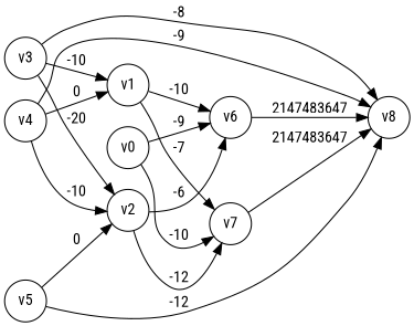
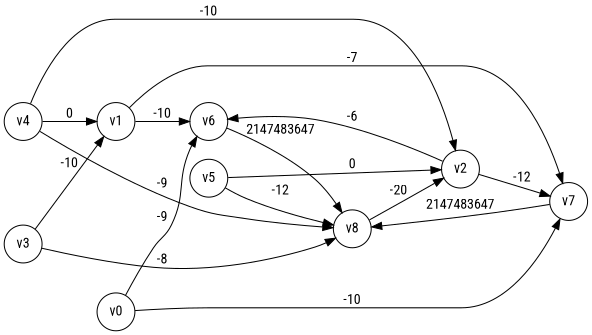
  digraph {
    fontname="Roboto Condensed"
    rankdir=LR
    node [fontname="Roboto Condensed" shape=circle]
    edge [fontname="Roboto Condensed"]
    n1 [label=v0]
    n2 [label=v6]
    n3 [label=v7]
    n4 [label=v8]
    n5 [label=v1]
    n6 [label=v2]
    n7 [label=v3]
    n8 [label=v4]
    n9 [label=v5]
    n1 -> n2 [label=-9]
    n1 -> n3 [label=-10]
    n2 -> n4 [label=2147483647]
    n3 -> n4 [label=2147483647]
    n5 -> n2 [label=-10]
    n5 -> n3 [label=-7]
    n6 -> n2 [label=-6]
    n6 -> n3 [label=-12]
    n7 -> n4 [label=-8]
    n7 -> n5 [label=-10]
-   n7 -> n6 [label=-20]
+   n4 -> n6 [label=-20]
    n8 -> n4 [label=-9]
    n8 -> n5 [label=0]
    n8 -> n6 [label=-10]
    n9 -> n4 [label=-12]
    n9 -> n6 [label=0]
  }
